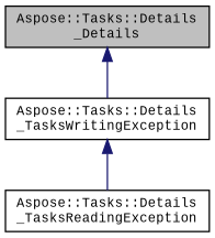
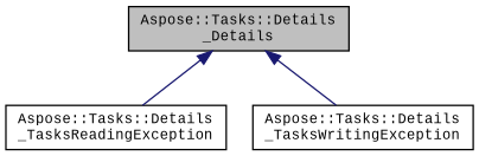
  digraph {
    fontname="Liberation Mono"
    rankdir=TB
    node [color=black fillcolor=white fontname="Liberation Mono" fontsize=10 shape=record style=filled]
    edge [color=midnightblue dir=back fontname="Liberation Mono" fontsize=10 labelfontname=Helvetica labelfontsize=10 style=solid]
    n1 [fillcolor=grey75 fontcolor=black height=0.2 label="Aspose::Tasks::Details\l_Details" width=0.4]
    n2 [height=0.2 label="Aspose::Tasks::Details\l_TasksReadingException" width=0.4]
    n3 [height=0.2 label="Aspose::Tasks::Details\l_TasksWritingException" width=0.4]
-   n3 -> n2
+   n1 -> n2
    n1 -> n3
  }
